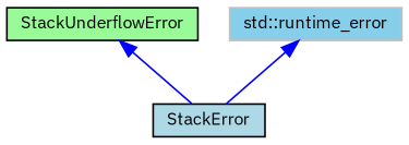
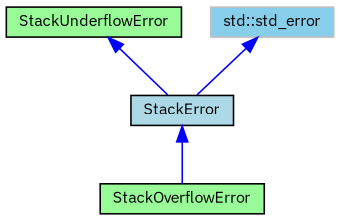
  digraph {
    fontname="IBM Plex Sans"
    node [color=black fillcolor=palegreen fontname="IBM Plex Sans" fontsize=10 shape=record style=filled]
    edge [color=blue dir=back fontname="IBM Plex Sans" fontsize=10 labelfontname=Helvetica labelfontsize=10 style=solid]
    n1 [fillcolor=lightblue fontcolor=black height=0.2 label=StackError width=0.4]
+   n2 [height=0.2 label=StackOverflowError width=0.4]
    n3 [height=0.2 label=StackUnderflowError width=0.4]
-   n4 [color=grey75 fillcolor=skyblue height=0.2 label="std::runtime_error" width=0.4]
+   n4 [color=grey75 fillcolor=skyblue height=0.2 label="std::std_error" width=0.4]
+   n1 -> n2
    n3 -> n1
    n4 -> n1
  }
